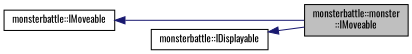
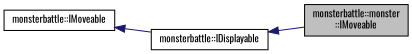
  digraph {
    fontname=Oswald
    rankdir=LR
    node [color=black fillcolor=white fontname=Oswald fontsize=10 shape=record style=filled]
    edge [color=midnightblue dir=back fontname=Oswald fontsize=10 labelfontname=Helvetica labelfontsize=10 style=solid]
    n1 [fillcolor=grey75 fontcolor=black height=0.2 label="monsterbattle::monster\l::IMoveable" width=0.4]
    n2 [height=0.2 label="monsterbattle::IDisplayable" width=0.4]
    n3 [height=0.2 label="monsterbattle::IMoveable" width=0.4]
    n2 -> n1
-   n3 -> n1
+   n3 -> n2
  }
